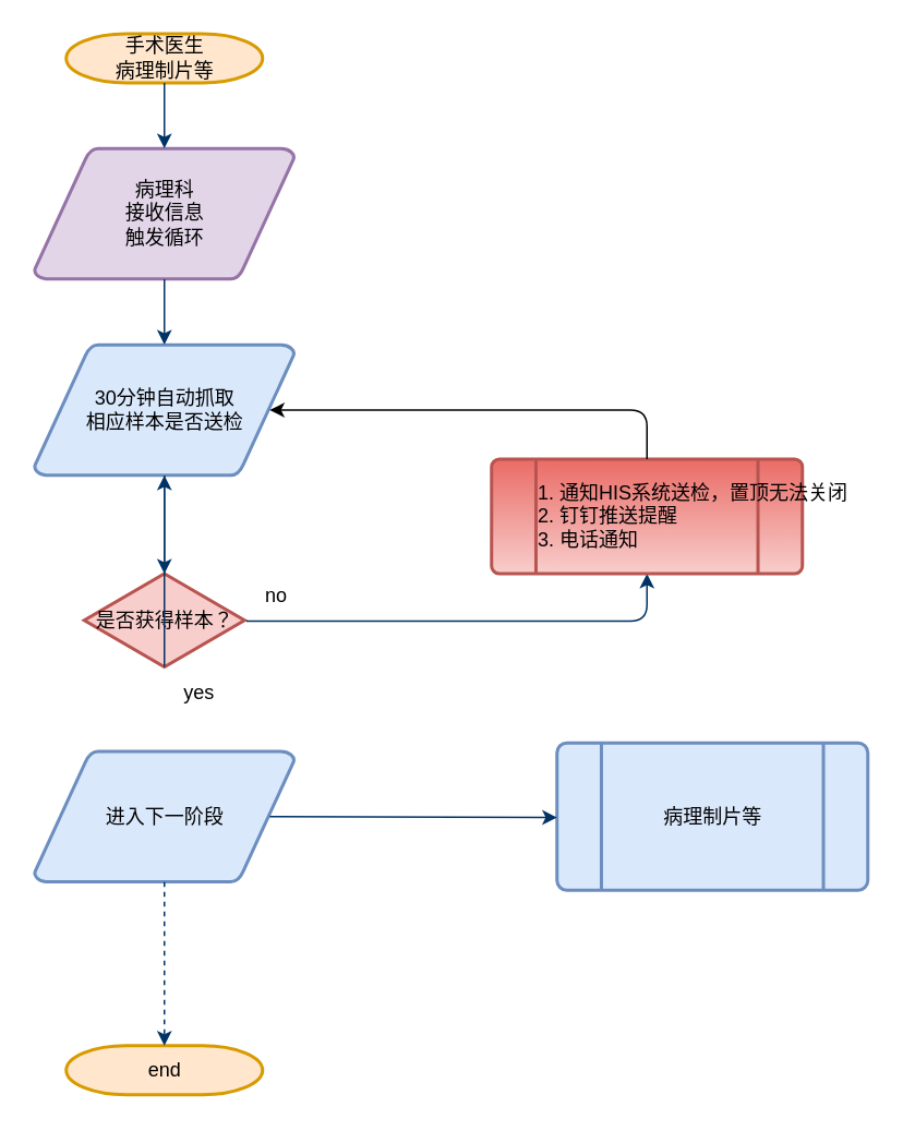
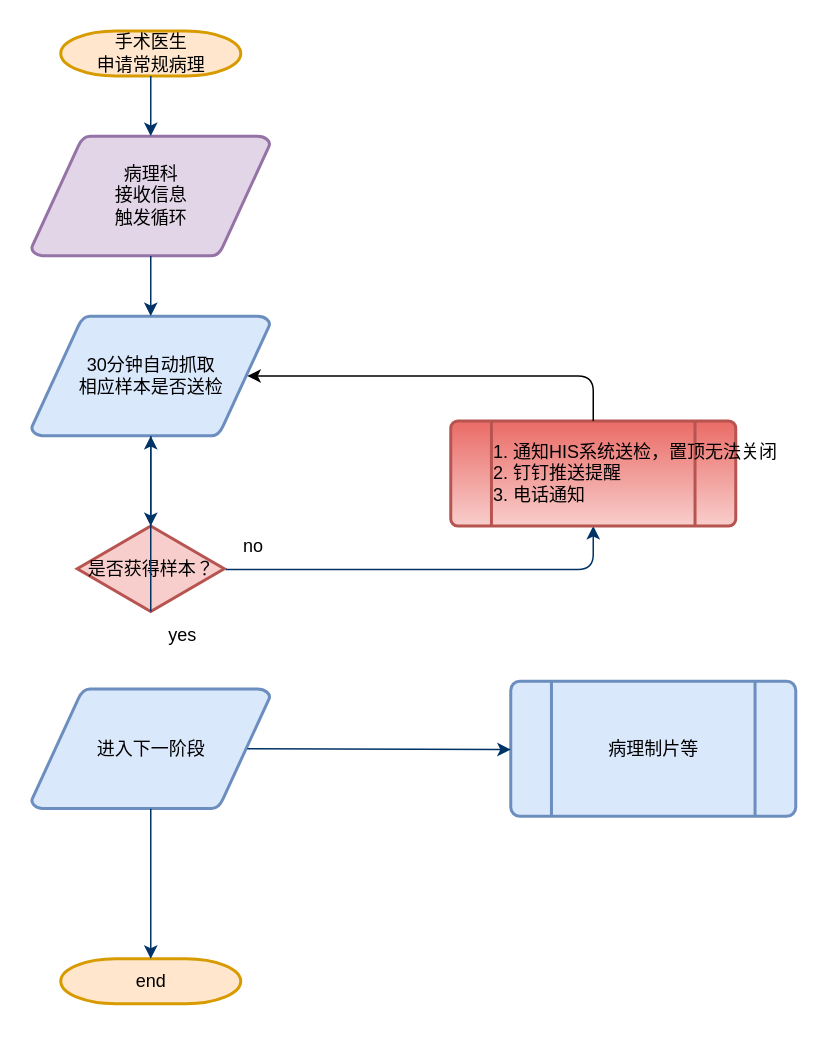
  <mxCell id="0" />
  <mxCell id="1" parent="0" />
- <mxCell id="2" value="手术医生&lt;br&gt;病理制片等" style="shape=mxgraph.flowchart.terminator;strokeWidth=2;gradientDirection=north;fontStyle=0;html=1;fillColor=#ffe6cc;strokeColor=#d79b00;" parent="1" vertex="1"><mxGeometry x="40" y="20" width="120" height="30" as="geometry" /></mxCell>
+ <mxCell id="2" value="手术医生&lt;br&gt;申请常规病理" style="shape=mxgraph.flowchart.terminator;strokeWidth=2;gradientDirection=north;fontStyle=0;html=1;fillColor=#ffe6cc;strokeColor=#d79b00;" parent="1" vertex="1"><mxGeometry x="40" y="20" width="120" height="30" as="geometry" /></mxCell>
  <mxCell id="3" value="病理科&lt;br&gt;接收信息&lt;br&gt;触发循环" style="shape=mxgraph.flowchart.data;strokeWidth=2;gradientDirection=north;fontStyle=0;html=1;fillColor=#e1d5e7;strokeColor=#9673a6;" parent="1" vertex="1"><mxGeometry x="20.5" y="90" width="159" height="80" as="geometry" /></mxCell>
  <mxCell id="4" value="30分钟自动抓取&lt;br&gt;相应样本是否送检" style="shape=mxgraph.flowchart.data;strokeWidth=2;gradientDirection=north;fontStyle=0;html=1;fillColor=#dae8fc;strokeColor=#6c8ebf;" parent="1" vertex="1"><mxGeometry x="20.5" y="210" width="159" height="80" as="geometry" /></mxCell>
  <mxCell id="5" style="fontStyle=1;strokeColor=#003366;strokeWidth=1;html=1;" parent="1" source="2" target="3" edge="1"><mxGeometry relative="1" as="geometry" /></mxCell>
  <mxCell id="6" style="fontStyle=1;strokeColor=#003366;strokeWidth=1;html=1;" parent="1" source="3" target="4" edge="1"><mxGeometry relative="1" as="geometry" /></mxCell>
  <mxCell id="7" style="entryX=0.5;entryY=0;entryPerimeter=0;fontStyle=1;strokeColor=#003366;strokeWidth=1;html=1;" parent="1" source="4" edge="1"><mxGeometry relative="1" as="geometry"><mxPoint x="100" y="350" as="targetPoint" /></mxGeometry></mxCell>
  <mxCell id="8" value="是否获得样本？" style="shape=mxgraph.flowchart.decision;strokeWidth=2;gradientDirection=north;fontStyle=0;html=1;fillColor=#f8cecc;strokeColor=#b85450;" parent="1" vertex="1"><mxGeometry x="51" y="350" width="98" height="57" as="geometry" /></mxCell>
  <mxCell id="9" value="进入下一阶段" style="shape=mxgraph.flowchart.data;strokeWidth=2;gradientDirection=north;fontStyle=0;html=1;fillColor=#dae8fc;strokeColor=#6c8ebf;" parent="1" vertex="1"><mxGeometry x="20.5" y="458.5" width="159" height="80" as="geometry" /></mxCell>
  <mxCell id="10" value="病理制片等" style="shape=mxgraph.flowchart.predefined_process;strokeWidth=2;gradientDirection=north;fontStyle=0;html=1;fillColor=#dae8fc;strokeColor=#6c8ebf;" parent="1" vertex="1"><mxGeometry x="340" y="453.5" width="190" height="90" as="geometry" /></mxCell>
  <mxCell id="11" value="end" style="shape=mxgraph.flowchart.terminator;strokeWidth=2;gradientDirection=north;fontStyle=0;html=1;fillColor=#ffe6cc;strokeColor=#d79b00;" parent="1" vertex="1"><mxGeometry x="40" y="638.5" width="120" height="30" as="geometry" /></mxCell>
  <mxCell id="12" value="" style="edgeStyle=elbowEdgeStyle;elbow=vertical;exitX=0.5;exitY=1;exitPerimeter=0;fontStyle=1;strokeColor=#003366;strokeWidth=1;html=1;" parent="1" source="8" target="4" edge="1"><mxGeometry y="-1231.5" width="100" height="100" as="geometry"><mxPoint y="-1171.5" as="sourcePoint" x="-220" /><mxPoint x="-120" y="-1271.5" as="targetPoint" /></mxGeometry></mxCell>
- <mxCell id="13" value="" style="edgeStyle=elbowEdgeStyle;elbow=vertical;exitX=0.5;exitY=1;exitPerimeter=0;entryX=0.5;entryY=0;entryPerimeter=0;fontStyle=1;strokeColor=#003366;strokeWidth=1;html=1;dashed=1;" parent="1" source="9" target="11" edge="1"><mxGeometry y="-1231.5" width="100" height="100" as="geometry"><mxPoint y="-1171.5" as="sourcePoint" x="-220" /><mxPoint x="-120" y="-1271.5" as="targetPoint" /></mxGeometry></mxCell>
+ <mxCell id="13" value="" style="edgeStyle=elbowEdgeStyle;elbow=vertical;exitX=0.5;exitY=1;exitPerimeter=0;entryX=0.5;entryY=0;entryPerimeter=0;fontStyle=1;strokeColor=#003366;strokeWidth=1;html=1;" parent="1" source="9" target="11" edge="1"><mxGeometry y="-1231.5" width="100" height="100" as="geometry"><mxPoint y="-1171.5" as="sourcePoint" x="-220" /><mxPoint x="-120" y="-1271.5" as="targetPoint" /></mxGeometry></mxCell>
  <mxCell id="14" value="" style="edgeStyle=elbowEdgeStyle;elbow=vertical;exitX=0.905;exitY=0.5;exitPerimeter=0;entryX=0;entryY=0.5;entryPerimeter=0;fontStyle=1;strokeColor=#003366;strokeWidth=1;html=1;" parent="1" source="9" target="10" edge="1"><mxGeometry y="-1231.5" width="100" height="100" as="geometry"><mxPoint y="-1171.5" as="sourcePoint" x="-220" /><mxPoint x="-120" y="-1271.5" as="targetPoint" /></mxGeometry></mxCell>
  <mxCell id="15" value="yes" style="text;fontStyle=0;html=1;strokeColor=none;gradientColor=none;fillColor=none;strokeWidth=2;align=center;" parent="1" vertex="1"><mxGeometry x="101" y="408.5" width="40" height="26" as="geometry" /></mxCell>
  <mxCell id="16" value="" style="edgeStyle=elbowEdgeStyle;elbow=horizontal;fontStyle=1;strokeColor=#003366;strokeWidth=1;html=1;entryX=0.5;entryY=1;entryDx=0;entryDy=0;entryPerimeter=0;" parent="1" target="18" edge="1"><mxGeometry width="100" height="100" as="geometry"><mxPoint x="150" y="379" as="sourcePoint" /><mxPoint x="420" y="360" as="targetPoint" /><Array as="points"><mxPoint x="395" y="370" /></Array></mxGeometry></mxCell>
  <mxCell id="17" value="no" style="text;fontStyle=0;html=1;strokeColor=none;gradientColor=none;fillColor=none;strokeWidth=2;" parent="1" vertex="1"><mxGeometry x="160" y="350" width="40" height="26" as="geometry" /></mxCell>
  <mxCell id="18" value="&lt;ol&gt;&lt;li&gt;&lt;span&gt;通知HIS系统送检，置顶无法关闭&lt;/span&gt;&lt;br&gt;&lt;/li&gt;&lt;li&gt;钉钉推送提醒&lt;/li&gt;&lt;li&gt;电话通知&lt;/li&gt;&lt;/ol&gt;" style="shape=mxgraph.flowchart.predefined_process;strokeWidth=2;gradientDirection=north;fontStyle=0;html=1;fillColor=#f8cecc;strokeColor=#b85450;gradientColor=#ea6b66;align=left;" parent="1" vertex="1"><mxGeometry x="300" y="280" width="190" height="70" as="geometry" /></mxCell>
  <mxCell id="19" value="" style="endArrow=classic;html=1;rounded=1;entryX=0.905;entryY=0.5;entryDx=0;entryDy=0;entryPerimeter=0;exitX=0.5;exitY=0;exitDx=0;exitDy=0;exitPerimeter=0;" parent="1" source="18" target="4" edge="1"><mxGeometry width="50" height="50" relative="1" as="geometry"><mxPoint x="580" y="300" as="sourcePoint" /><mxPoint x="630" y="250" as="targetPoint" /><Array as="points"><mxPoint x="395" y="250" /></Array></mxGeometry></mxCell>
